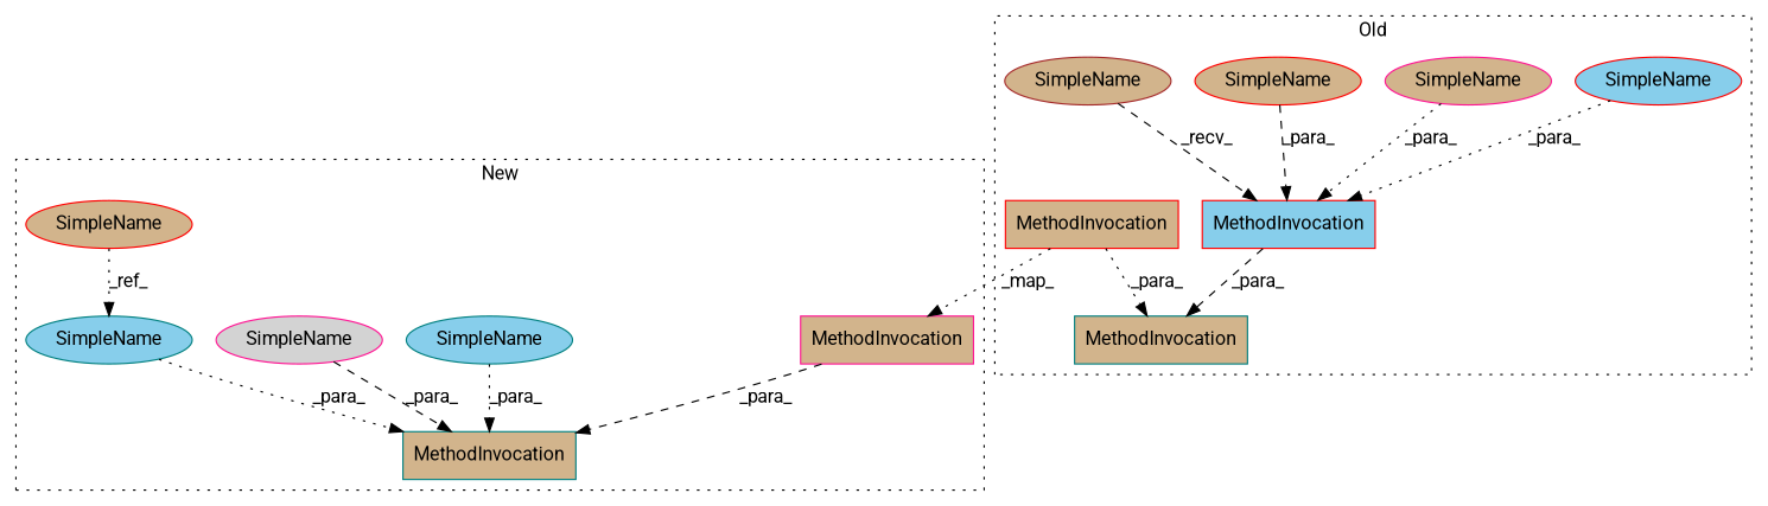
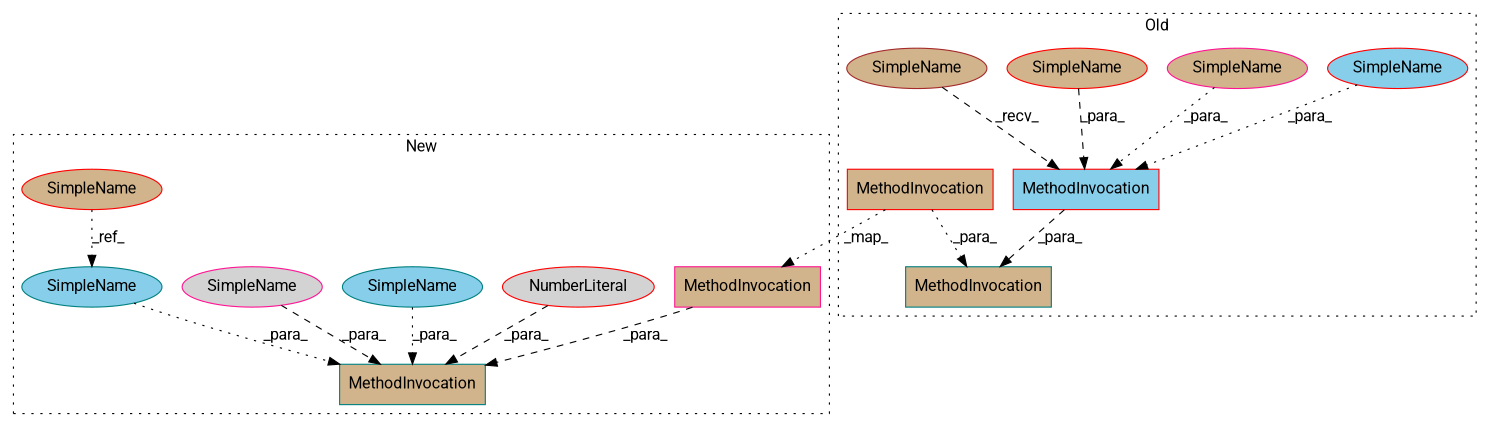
  digraph {
    fontname=Roboto
    node [a=42 l=2 shape=ellipse style=filled fillcolor=tan color=red fontname=Roboto]
    edge [style=dotted fontname=Roboto]
    n1 [a=32 l="7,1" label=MethodInvocation s="6695,6751" shape=box color=teal]
    n2 [a=32 l="7,1" label=MethodInvocation s="6729,6750" shape=box fillcolor=skyblue]
    n3 [a=32 l=9 label=MethodInvocation s=6711 shape=box]
    n4 [label=SimpleName s=6740 fillcolor=skyblue]
    n5 [label=SimpleName s=6744 color=deeppink]
    n6 [label=SimpleName s=6748]
    n7 [l=6 label=SimpleName s=6722 color=brown]
    n8 [a=32 l="10,1" label=MethodInvocation s="6701,6748" shape=box color=teal]
    n9 [a=32 l=9 label=MethodInvocation s=6720 shape=box color=deeppink]
+   n10 [a=34 l=1 label=NumberLiteral s=6731 fillcolor=lightgrey]
    n11 [label=SimpleName s=6738 fillcolor=skyblue color=teal]
    n12 [label=SimpleName s=6742 fillcolor=skyblue color=teal]
    n13 [label=SimpleName s=6746 fillcolor=lightgrey color=deeppink]
    n14 [label=SimpleName s=6672]
    subgraph cluster_1 {
      label=Old
      style=dotted
      n1
      n2
      n3
      n4
      n5
      n6
      n7
    }
    subgraph cluster_2 {
      label=New
      style=dotted
      n8
      n9
+     n10
      n11
      n12
      n13
      n14
    }
    n2 -> n1 [label=_para_ style=dashed]
    n3 -> n1 [label=_para_]
    n3 -> n9 [label=_map_]
    n4 -> n2 [label=_para_]
    n5 -> n2 [label=_para_]
    n6 -> n2 [label=_para_ style=dashed]
    n7 -> n2 [label=_recv_ style=dashed]
    n9 -> n8 [label=_para_ style=dashed]
+   n10 -> n8 [label=_para_ style=dashed]
    n11 -> n8 [label=_para_]
    n12 -> n8 [label=_para_]
    n13 -> n8 [label=_para_ style=dashed]
    n14 -> n11 [label=_ref_]
  }
